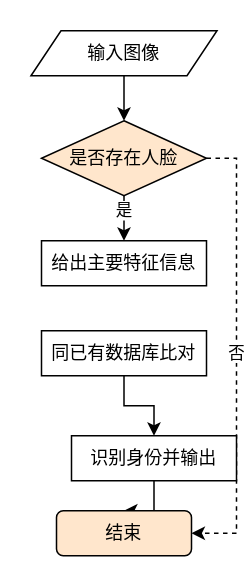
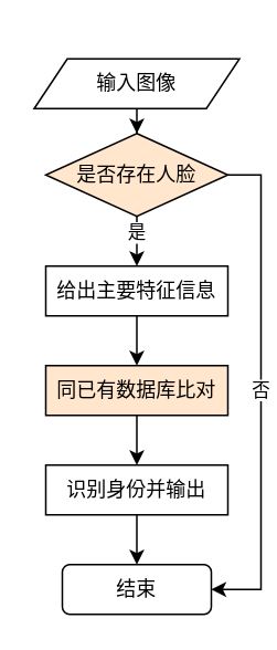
  <mxCell id="0" />
  <mxCell id="1" parent="0" />
  <mxCell id="2" style="edgeStyle=orthogonalEdgeStyle;rounded=0;orthogonalLoop=1;jettySize=auto;html=1;exitX=0.5;exitY=1;exitDx=0;exitDy=0;" edge="1" parent="1" source="3" target="6"><mxGeometry relative="1" as="geometry" /></mxCell>
- <mxCell id="3" value="输入图像" style="shape=parallelogram;perimeter=parallelogramPerimeter;whiteSpace=wrap;html=1;fixedSize=1;" vertex="1" parent="1"><mxGeometry x="20" y="20" width="124" height="30" as="geometry" /></mxCell>
+ <mxCell id="3" value="输入图像" style="shape=parallelogram;perimeter=parallelogramPerimeter;whiteSpace=wrap;html=1;fixedSize=1;" vertex="1" parent="1"><mxGeometry x="20" y="35" width="124" height="30" as="geometry" /></mxCell>
  <mxCell id="4" value="是" style="edgeStyle=orthogonalEdgeStyle;rounded=0;orthogonalLoop=1;jettySize=auto;html=1;exitX=0.5;exitY=1;exitDx=0;exitDy=0;" edge="1" parent="1" source="6" target="8"><mxGeometry x="0.2" relative="1" as="geometry"><mxPoint as="offset" /></mxGeometry></mxCell>
- <mxCell id="5" value="否" style="edgeStyle=orthogonalEdgeStyle;rounded=0;orthogonalLoop=1;jettySize=auto;html=1;exitX=1;exitY=0.5;exitDx=0;exitDy=0;entryX=1;entryY=0.5;entryDx=0;entryDy=0;dashed=1;" edge="1" parent="1" source="6" target="13"><mxGeometry relative="1" as="geometry" /></mxCell>
+ <mxCell id="5" value="否" style="edgeStyle=orthogonalEdgeStyle;rounded=0;orthogonalLoop=1;jettySize=auto;html=1;exitX=1;exitY=0.5;exitDx=0;exitDy=0;entryX=1;entryY=0.5;entryDx=0;entryDy=0;" edge="1" parent="1" source="6" target="13"><mxGeometry relative="1" as="geometry" /></mxCell>
  <mxCell id="6" value="是否存在人脸" style="rhombus;whiteSpace=wrap;html=1;fillColor=#ffe6cc;" vertex="1" parent="1"><mxGeometry x="27" y="80" width="110" height="50" as="geometry" /></mxCell>
+ <mxCell id="7" style="edgeStyle=orthogonalEdgeStyle;rounded=0;orthogonalLoop=1;jettySize=auto;html=1;exitX=0.5;exitY=1;exitDx=0;exitDy=0;" edge="1" parent="1" source="8" target="10"><mxGeometry relative="1" as="geometry" /></mxCell>
  <mxCell id="8" value="给出主要特征信息" style="rounded=0;whiteSpace=wrap;html=1;glass=0;" vertex="1" parent="1"><mxGeometry x="27" y="160" width="110" height="30" as="geometry" /></mxCell>
  <mxCell id="9" style="edgeStyle=orthogonalEdgeStyle;rounded=0;orthogonalLoop=1;jettySize=auto;html=1;exitX=0.5;exitY=1;exitDx=0;exitDy=0;" edge="1" parent="1" source="10" target="12"><mxGeometry relative="1" as="geometry" /></mxCell>
- <mxCell id="10" value="同已有数据库比对" style="rounded=0;whiteSpace=wrap;html=1;glass=0;" vertex="1" parent="1"><mxGeometry x="27" y="220" width="110" height="30" as="geometry" /></mxCell>
+ <mxCell id="10" value="同已有数据库比对" style="rounded=0;whiteSpace=wrap;html=1;glass=0;fillColor=#ffe6cc;" vertex="1" parent="1"><mxGeometry x="27" y="220" width="110" height="30" as="geometry" /></mxCell>
  <mxCell id="11" style="edgeStyle=orthogonalEdgeStyle;rounded=0;orthogonalLoop=1;jettySize=auto;html=1;exitX=0.5;exitY=1;exitDx=0;exitDy=0;" edge="1" parent="1" source="12" target="13"><mxGeometry relative="1" as="geometry" /></mxCell>
- <mxCell id="12" value="识别身份并输出" style="rounded=0;whiteSpace=wrap;html=1;glass=0;" vertex="1" parent="1"><mxGeometry x="47" y="290" width="110" height="30" as="geometry" /></mxCell>
- <mxCell id="13" value="结束" style="rounded=1;whiteSpace=wrap;html=1;fillColor=#ffe6cc;" vertex="1" parent="1"><mxGeometry x="37" y="340" width="90" height="30" as="geometry" /></mxCell>
+ <mxCell id="12" value="识别身份并输出" style="rounded=0;whiteSpace=wrap;html=1;glass=0;" vertex="1" parent="1"><mxGeometry x="27" y="280" width="110" height="30" as="geometry" /></mxCell>
+ <mxCell id="13" value="结束" style="rounded=1;whiteSpace=wrap;html=1;" vertex="1" parent="1"><mxGeometry x="37" y="340" width="90" height="30" as="geometry" /></mxCell>
